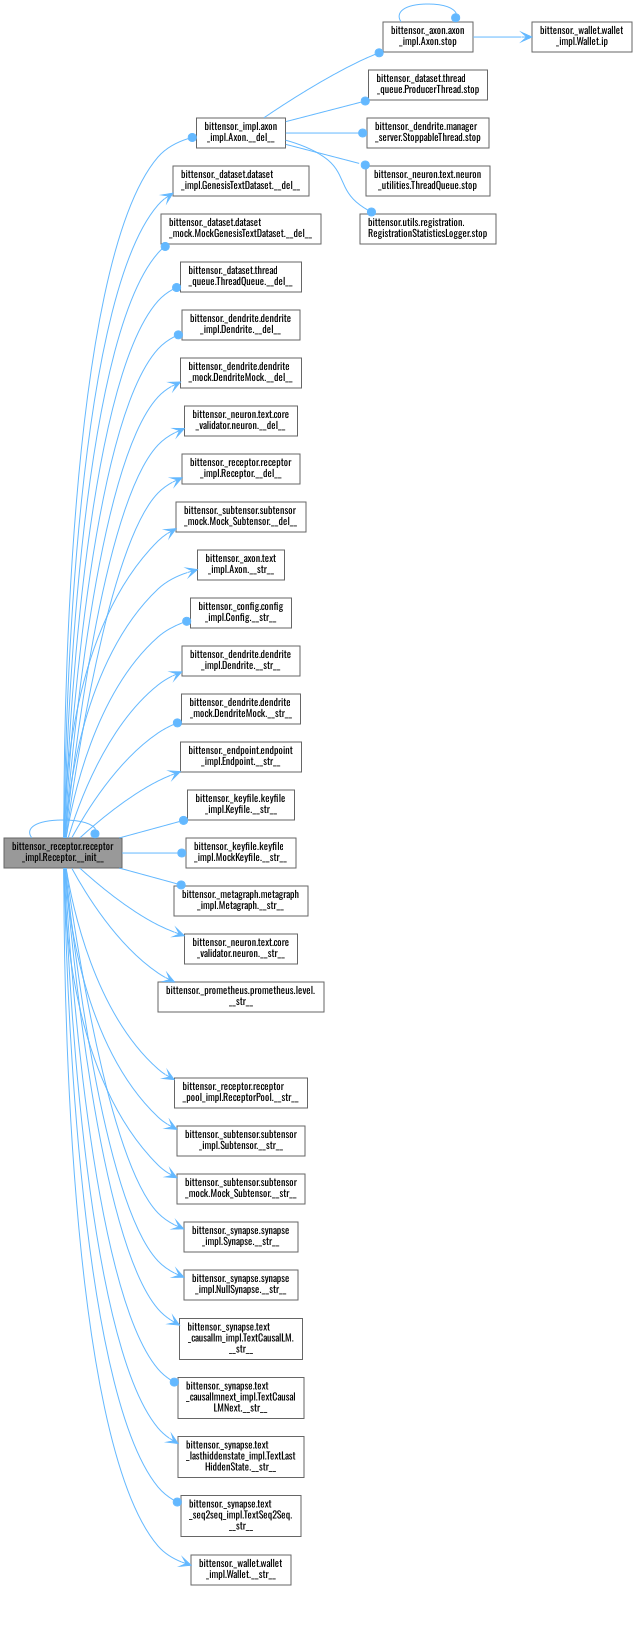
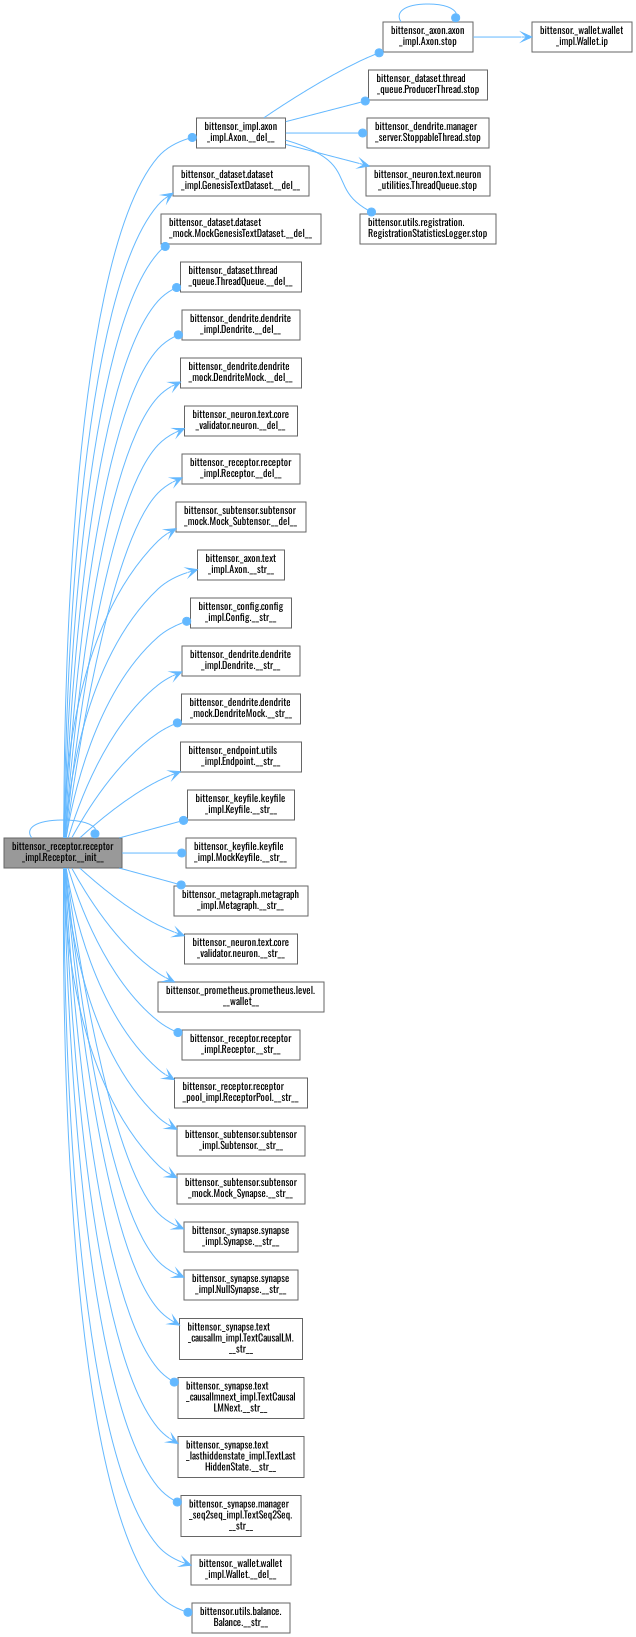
  digraph {
    fontname=Oswald
    rankdir=LR
    node [color=grey40 fillcolor=white fontname=Oswald fontsize=10 shape=box style=filled]
    edge [arrowhead=vee color=steelblue1 fontname=Oswald fontsize=10 labelfontname=Helvetica labelfontsize=10 style=solid]
    n1 [color=gray40 fillcolor=grey60 fontcolor=black height=0.2 label="bittensor._receptor.receptor\l_impl.Receptor.__init__" width=0.4]
    n2 [height=0.2 label="bittensor._impl.axon\l_impl.Axon.__del__" width=0.4]
    n3 [height=0.2 label="bittensor._dataset.dataset\l_impl.GenesisTextDataset.__del__" width=0.4]
    n4 [height=0.2 label="bittensor._dataset.dataset\l_mock.MockGenesisTextDataset.__del__" width=0.4]
    n5 [height=0.2 label="bittensor._dataset.thread\l_queue.ThreadQueue.__del__" width=0.4]
    n6 [height=0.2 label="bittensor._dendrite.dendrite\l_impl.Dendrite.__del__" width=0.4]
    n7 [height=0.2 label="bittensor._dendrite.dendrite\l_mock.DendriteMock.__del__" width=0.4]
    n8 [height=0.2 label="bittensor._neuron.text.core\l_validator.neuron.__del__" width=0.4]
    n9 [height=0.2 label="bittensor._receptor.receptor\l_impl.Receptor.__del__" width=0.4]
    n10 [height=0.2 label="bittensor._subtensor.subtensor\l_mock.Mock_Subtensor.__del__" width=0.4]
    n11 [height=0.2 label="bittensor._axon.text\l_impl.Axon.__str__" width=0.4]
    n12 [height=0.2 label="bittensor._config.config\l_impl.Config.__str__" width=0.4]
    n13 [height=0.2 label="bittensor._dendrite.dendrite\l_impl.Dendrite.__str__" width=0.4]
    n14 [height=0.2 label="bittensor._dendrite.dendrite\l_mock.DendriteMock.__str__" width=0.4]
-   n15 [height=0.2 label="bittensor._endpoint.endpoint\l_impl.Endpoint.__str__" width=0.4]
+   n15 [height=0.2 label="bittensor._endpoint.utils\l_impl.Endpoint.__str__" width=0.4]
    n16 [height=0.2 label="bittensor._keyfile.keyfile\l_impl.Keyfile.__str__" width=0.4]
    n17 [height=0.2 label="bittensor._keyfile.keyfile\l_impl.MockKeyfile.__str__" width=0.4]
    n18 [height=0.2 label="bittensor._metagraph.metagraph\l_impl.Metagraph.__str__" width=0.4]
    n19 [height=0.2 label="bittensor._neuron.text.core\l_validator.neuron.__str__" width=0.4]
-   n20 [height=0.2 label="bittensor._prometheus.prometheus.level.\l__str__" width=0.4]
+   n20 [height=0.2 label="bittensor._prometheus.prometheus.level.\l__wallet__" width=0.4]
+   n21 [height=0.2 label="bittensor._receptor.receptor\l_impl.Receptor.__str__" width=0.4]
    n22 [height=0.2 label="bittensor._receptor.receptor\l_pool_impl.ReceptorPool.__str__" width=0.4]
    n23 [height=0.2 label="bittensor._subtensor.subtensor\l_impl.Subtensor.__str__" width=0.4]
-   n24 [height=0.2 label="bittensor._subtensor.subtensor\l_mock.Mock_Subtensor.__str__" width=0.4]
+   n24 [height=0.2 label="bittensor._subtensor.subtensor\l_mock.Mock_Synapse.__str__" width=0.4]
    n25 [height=0.2 label="bittensor._synapse.synapse\l_impl.Synapse.__str__" width=0.4]
    n26 [height=0.2 label="bittensor._synapse.synapse\l_impl.NullSynapse.__str__" width=0.4]
    n27 [height=0.2 label="bittensor._synapse.text\l_causallm_impl.TextCausalLM.\l__str__" width=0.4]
    n28 [height=0.2 label="bittensor._synapse.text\l_causallmnext_impl.TextCausal\lLMNext.__str__" width=0.4]
    n29 [height=0.2 label="bittensor._synapse.text\l_lasthiddenstate_impl.TextLast\lHiddenState.__str__" width=0.4]
-   n30 [height=0.2 label="bittensor._synapse.text\l_seq2seq_impl.TextSeq2Seq.\l__str__" width=0.4]
-   n31 [height=0.2 label="bittensor._wallet.wallet\l_impl.Wallet.__str__" width=0.4]
+   n30 [height=0.2 label="bittensor._synapse.manager\l_seq2seq_impl.TextSeq2Seq.\l__str__" width=0.4]
+   n31 [height=0.2 label="bittensor._wallet.wallet\l_impl.Wallet.__del__" width=0.4]
+   n32 [height=0.2 label="bittensor.utils.balance.\lBalance.__str__" width=0.4]
    n33 [height=0.2 label="bittensor._axon.axon\l_impl.Axon.stop" width=0.4]
    n34 [height=0.2 label="bittensor._dataset.thread\l_queue.ProducerThread.stop" width=0.4]
    n35 [height=0.2 label="bittensor._dendrite.manager\l_server.StoppableThread.stop" width=0.4]
    n36 [height=0.2 label="bittensor._neuron.text.neuron\l_utilities.ThreadQueue.stop" width=0.4]
    n37 [height=0.2 label="bittensor.utils.registration.\lRegistrationStatisticsLogger.stop" width=0.4]
    n38 [height=0.2 label="bittensor._wallet.wallet\l_impl.Wallet.ip" width=0.4]
    n1 -> n1 [arrowhead=dot]
    n1 -> n2 [arrowhead=dot]
    n1 -> n3
    n1 -> n4 [arrowhead=dot]
    n1 -> n5 [arrowhead=dot]
    n1 -> n6 [arrowhead=dot]
    n1 -> n7
    n1 -> n8
    n1 -> n9
    n1 -> n10
    n1 -> n11
    n1 -> n12 [arrowhead=dot]
    n1 -> n13
    n1 -> n14 [arrowhead=dot]
    n1 -> n15
    n1 -> n16 [arrowhead=dot]
    n1 -> n17 [arrowhead=dot]
    n1 -> n18 [arrowhead=dot]
    n1 -> n19
    n1 -> n20
+   n1 -> n21 [arrowhead=dot]
    n1 -> n22
    n1 -> n23
    n1 -> n24
    n1 -> n25
    n1 -> n26
    n1 -> n27
    n1 -> n28 [arrowhead=dot]
    n1 -> n29
    n1 -> n30 [arrowhead=dot]
    n1 -> n31
+   n1 -> n32 [arrowhead=dot]
    n2 -> n33 [arrowhead=dot]
    n2 -> n34 [arrowhead=dot]
    n2 -> n35 [arrowhead=dot]
-   n2 -> n36 [arrowhead=dot]
+   n2 -> n36
    n2 -> n37 [arrowhead=dot]
    n33 -> n33 [arrowhead=dot]
    n33 -> n38
  }
